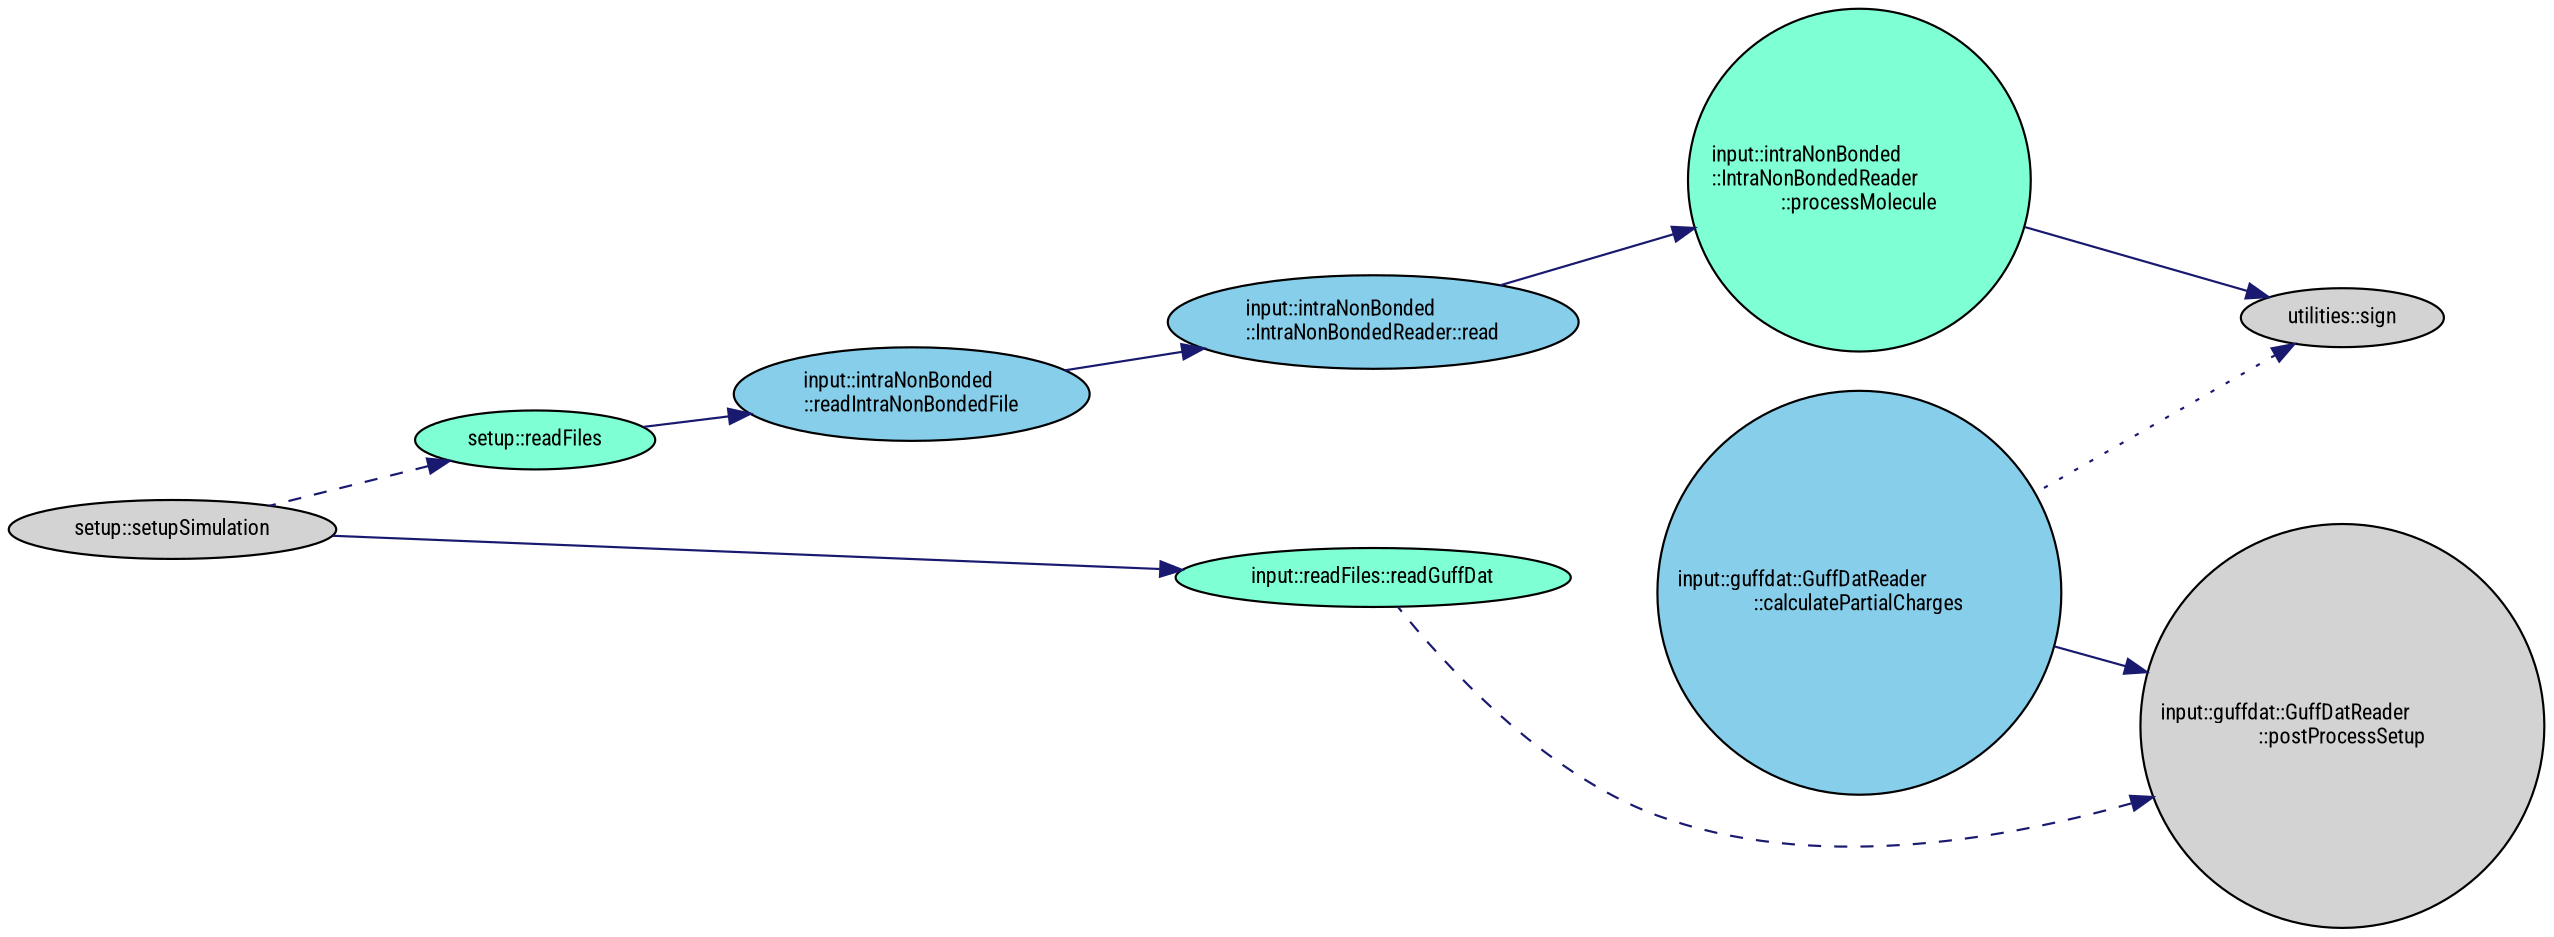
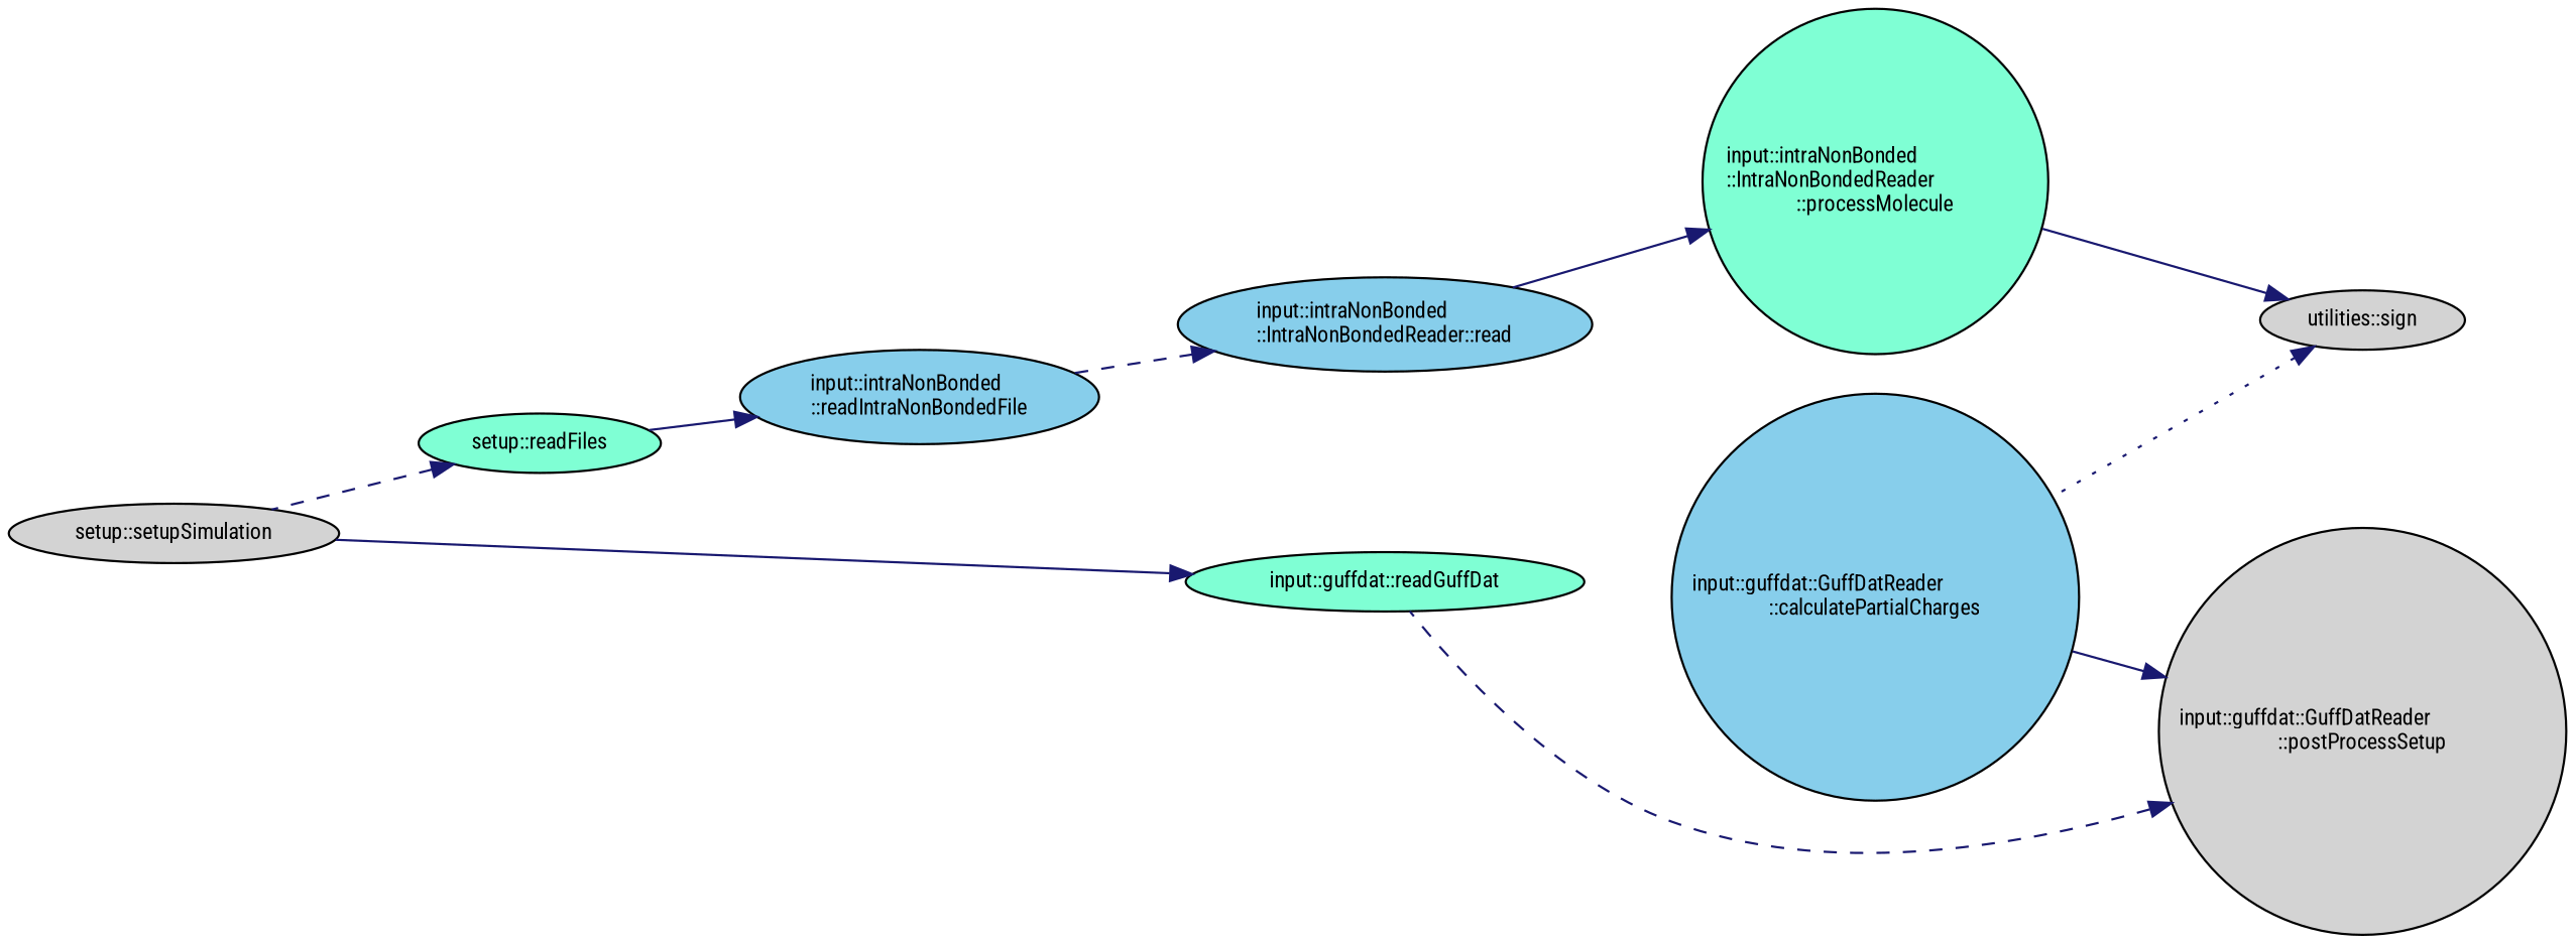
  digraph {
    fontname="Roboto Condensed"
    rankdir=RL
    node [color=black fillcolor=lightgrey fontname="Roboto Condensed" fontsize=10 shape=ellipse style=filled]
    edge [color=midnightblue dir=back fontname="Roboto Condensed" fontsize=10 labelfontname=Helvetica labelfontsize=10 style=solid]
    n1 [fontcolor=black height=0.2 label="utilities::sign" width=0.4]
    n2 [fillcolor=skyblue height=0.2 label="input::guffdat::GuffDatReader\l::calculatePartialCharges" shape=circle width=0.4]
    n3 [fillcolor=aquamarine height=0.2 label="input::intraNonBonded\l::IntraNonBondedReader\l::processMolecule" shape=circle width=0.4]
    n4 [fillcolor=skyblue height=0.2 label="input::intraNonBonded\l::IntraNonBondedReader::read" width=0.4]
    n5 [height=0.2 label="input::guffdat::GuffDatReader\l::postProcessSetup" shape=circle width=0.4]
-   n6 [fillcolor=aquamarine height=0.2 label="input::readFiles::readGuffDat" width=0.4]
+   n6 [fillcolor=aquamarine height=0.2 label="input::guffdat::readGuffDat" width=0.4]
    n7 [height=0.2 label="setup::setupSimulation" width=0.4]
    n8 [fillcolor=skyblue height=0.2 label="input::intraNonBonded\l::readIntraNonBondedFile" width=0.4]
    n9 [fillcolor=aquamarine height=0.2 label="setup::readFiles" width=0.4]
    n1 -> n2 [style=dotted]
    n1 -> n3
    n3 -> n4
-   n4 -> n8
+   n4 -> n8 [style=dashed]
    n5 -> n2
    n5 -> n6 [style=dashed]
    n6 -> n7
    n8 -> n9
    n9 -> n7 [style=dashed]
  }
